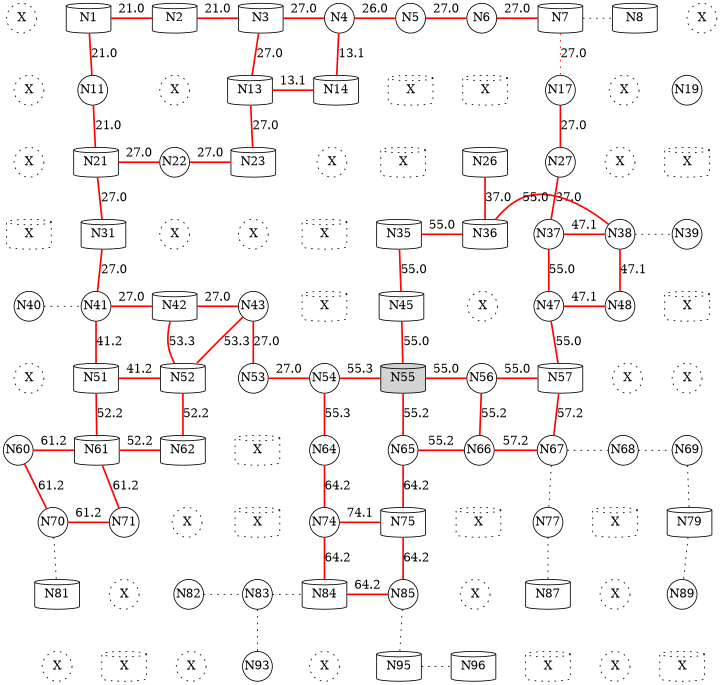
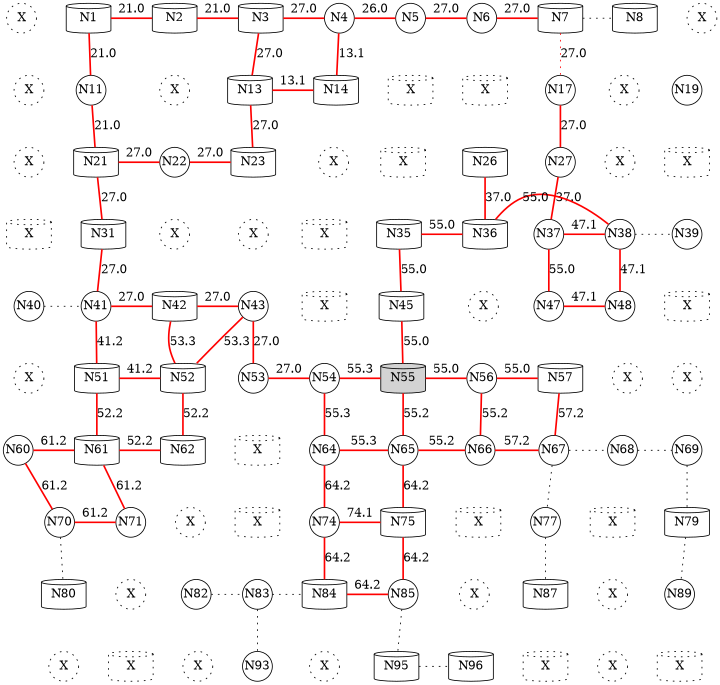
  digraph {
    node [fixedsize=true shape=circle]
    edge [dir=none style=invis]
    n1 [label=X style=dotted]
    N1 [shape=cylinder]
    N2 [shape=cylinder]
    N3 [shape=cylinder]
    N4
    N5
    N6
    N7 [shape=cylinder]
    N8 [shape=cylinder]
    n10 [label=X style=dotted]
    n11 [label=X style=dotted]
    N11
    n13 [label=X style=dotted]
    N13 [shape=cylinder]
    N14 [shape=cylinder]
    n16 [label=X shape=cylinder style=dotted]
    n17 [label=X shape=cylinder style=dotted]
    N17
    n19 [label=X style=dotted]
    N19
    n21 [label=X style=dotted]
    N21 [shape=cylinder]
    N22
    N23 [shape=cylinder]
    n25 [label=X style=dotted]
    n26 [label=X shape=cylinder style=dotted]
    N26 [shape=cylinder]
    N27
    n29 [label=X style=dotted]
    n30 [label=X shape=cylinder style=dotted]
    n31 [label=X shape=cylinder style=dotted]
    N31 [shape=cylinder]
    n33 [label=X style=dotted]
    n34 [label=X style=dotted]
    n35 [label=X shape=cylinder style=dotted]
    N35 [shape=cylinder]
    N36 [shape=cylinder]
    N37
    N38
    N39
    N40
    N41
    N42 [shape=cylinder]
    N43
    n45 [label=X shape=cylinder style=dotted]
    N45 [shape=cylinder]
    n47 [label=X style=dotted]
    N47
    N48
    n50 [label=X shape=cylinder style=dotted]
    n51 [label=X style=dotted]
    N51 [shape=cylinder]
    N52 [shape=cylinder]
    N53
    N54
    N55 [shape=cylinder style=filled]
    N56
    N57 [shape=cylinder]
    n59 [label=X style=dotted]
    n60 [label=X style=dotted]
    N60
    N61 [shape=cylinder]
    N62 [shape=cylinder]
    n64 [label=X shape=cylinder style=dotted]
    N64
    N65
    N66
    N67
    N68
    N69
    N70
    N71
    n73 [label=X style=dotted]
    n74 [label=X shape=cylinder style=dotted]
    N74
    N75 [shape=cylinder]
    n77 [label=X shape=cylinder style=dotted]
    N77
    n79 [label=X shape=cylinder style=dotted]
    N79 [shape=cylinder]
-   N80 [shape=cylinder label=N81]
+   N80 [shape=cylinder]
    n82 [label=X style=dotted]
    N82
    N83
    N84 [shape=cylinder]
    N85
    n87 [label=X style=dotted]
    N87 [shape=cylinder]
    n89 [label=X style=dotted]
    N89
    n91 [label=X style=dotted]
    n92 [label=X shape=cylinder style=dotted]
    n93 [label=X style=dotted]
    N93
    n95 [label=X style=dotted]
    N95 [shape=cylinder]
    N96 [shape=cylinder]
    n98 [label=X shape=cylinder style=dotted]
    n99 [label=X style=dotted]
    n100 [label=X shape=cylinder style=dotted]
    subgraph sub_1 {
      rank=same
      n1
      N1
      N2
      N3
      N4
      N5
      N6
      N7
      N8
      n10
    }
    subgraph sub_2 {
      rank=same
      n11
      N11
      n13
      N13
      N14
      n16
      n17
      N17
      n19
      N19
    }
    subgraph sub_3 {
      rank=same
      n21
      N21
      N22
      N23
      n25
      n26
      N26
      N27
      n29
      n30
    }
    subgraph sub_4 {
      rank=same
      n31
      N31
      n33
      n34
      n35
      N35
      N36
      N37
      N38
      N39
    }
    subgraph sub_5 {
      rank=same
      N40
      N41
      N42
      N43
      n45
      N45
      n47
      N47
      N48
      n50
    }
    subgraph sub_6 {
      rank=same
      n51
      N51
      N52
      N53
      N54
      N55
      N56
      N57
      n59
      n60
    }
    subgraph sub_7 {
      rank=same
      N60
      N61
      N62
      n64
      N64
      N65
      N66
      N67
      N68
      N69
    }
    subgraph sub_8 {
      rank=same
      N70
      N71
      n73
      n74
      N74
      N75
      n77
      N77
      n79
      N79
    }
    subgraph sub_9 {
      rank=same
      N80
      n82
      N82
      N83
      N84
      N85
      n87
      N87
      n89
      N89
    }
    subgraph sub_10 {
      rank=same
      n91
      n92
      n93
      N93
      n95
      N95
      N96
      n98
      n99
      n100
    }
    n1 -> N1 [label=" "]
    n1 -> n11 [label=" "]
    N1 -> N2 [color=red label=21.0 style=bold]
    N1 -> N11 [color=red label=21.0 style=bold]
    N2 -> N3 [color=red label=21.0 style=bold]
    N2 -> n13 [label=" "]
    N3 -> N4 [color=red label=27.0 style=bold]
    N3 -> N13 [color=red label=27.0 style=bold]
    N4 -> N5 [color=red label=26.0 style=bold]
    N4 -> N14 [color=red label=13.1 style=bold]
    N5 -> N6 [color=red label=27.0 style=bold]
    N5 -> n16 [label=" "]
    N6 -> N7 [color=red label=27.0 style=bold]
    N6 -> n17 [label=" "]
    N7 -> N8 [style=dotted]
    N7 -> N17 [color=red label=27.0 style=dotted]
    N8 -> n10 [label=" "]
    N8 -> n19 [label=" "]
    n10 -> N19 [label=" "]
    n11 -> N11 [label=" "]
    n11 -> n21 [label=" "]
    N11 -> n13 [label=" "]
    N11 -> N21 [color=red label=21.0 style=bold]
    n13 -> N13 [label=" "]
    n13 -> N22 [label=" "]
    N13 -> N14 [color=red label=13.1 style=bold]
    N13 -> N23 [color=red label=27.0 style=bold]
    N14 -> n16 [label=" "]
    N14 -> n25 [label=" "]
    n16 -> n17 [label=" "]
    n16 -> n26 [label=" "]
    n17 -> N17 [label=" "]
    n17 -> N26 [label=" "]
    N17 -> n19 [label=" "]
    N17 -> N27 [color=red label=27.0 style=bold]
    n19 -> N19 [label=" "]
    n19 -> n29 [label=" "]
    N19 -> n30 [label=" "]
    n21 -> N21 [label=" "]
    n21 -> n31 [label=" "]
    N21 -> N22 [color=red label=27.0 style=bold]
    N21 -> N31 [color=red label=27.0 style=bold]
    N22 -> N23 [color=red label=27.0 style=bold]
    N22 -> n33 [label=" "]
    N23 -> n25 [label=" "]
    N23 -> n34 [label=" "]
    n25 -> n26 [label=" "]
    n25 -> n35 [label=" "]
    n26 -> N26 [label=" "]
    n26 -> N35 [label=" "]
    N26 -> N36 [color=red label=37.0 style=bold]
    N27 -> n29 [label=" "]
    N27 -> N37 [color=red label=37.0 style=bold]
    n29 -> n30 [label=" "]
    n29 -> N38 [label=" "]
    n30 -> N39 [label=" "]
    n31 -> N31 [label=" "]
    n31 -> N40 [label=" "]
    N31 -> n33 [label=" "]
    N31 -> N41 [color=red label=27.0 style=bold]
    n33 -> n34 [label=" "]
    n33 -> N42 [label=" "]
    n34 -> n35 [label=" "]
    n34 -> N43 [label=" "]
    n35 -> N35 [label=" "]
    n35 -> n45 [label=" "]
    N35 -> N36 [color=red label=55.0 style=bold]
    N35 -> N45 [color=red label=55.0 style=bold]
    N36 -> N38 [color=red label=55.0 style=bold]
    N36 -> n47 [label=" "]
    N37 -> N38 [color=red label=47.1 style=bold]
    N37 -> N47 [color=red label=55.0 style=bold]
    N38 -> N39 [style=dotted]
    N38 -> N48 [color=red label=47.1 style=bold]
    N39 -> n50 [label=" "]
    N40 -> N41 [style=dotted]
    N40 -> n51 [label=" "]
    N41 -> N42 [color=red label=27.0 style=bold]
    N41 -> N51 [color=red label=41.2 style=bold]
    N42 -> N43 [color=red label=27.0 style=bold]
    N42 -> N52 [color=red label=53.3 style=bold]
    N43 -> n45 [label=" "]
    N43 -> N53 [color=red label=27.0 style=bold]
    n45 -> N45 [label=" "]
    n45 -> N54 [label=" "]
    N45 -> n47 [label=" "]
    N45 -> N55 [color=red label=55.0 style=bold]
    n47 -> N47 [label=" "]
    n47 -> N56 [label=" "]
    N47 -> N48 [color=red label=47.1 style=bold]
-   N47 -> N57 [color=red label=55.0 style=bold]
    N48 -> n50 [label=" "]
    N48 -> n59 [label=" "]
    n50 -> n60 [label=" "]
    n51 -> N51 [label=" "]
    n51 -> N60 [label=" "]
    N51 -> N52 [color=red label=41.2 style=bold]
    N51 -> N61 [color=red label=52.2 style=bold]
    N52 -> N43 [color=red label=53.3 style=bold]
    N52 -> N62 [color=red label=52.2 style=bold]
    N53 -> N54 [color=red label=27.0 style=bold]
    N53 -> n64 [label=" "]
    N54 -> N55 [color=red label=55.3 style=bold]
    N54 -> N64 [color=red label=55.3 style=bold]
    N55 -> N56 [color=red label=55.0 style=bold]
    N55 -> N65 [color=red label=55.2 style=bold]
    N56 -> N57 [color=red label=55.0 style=bold]
    N56 -> N66 [color=red label=55.2 style=bold]
    N57 -> n59 [label=" "]
    N57 -> N67 [color=red label=57.2 style=bold]
    n59 -> n60 [label=" "]
    n59 -> N68 [label=" "]
    n60 -> N69 [label=" "]
    N60 -> N61 [color=red label=61.2 style=bold]
    N60 -> N70 [color=red label=61.2 style=bold]
    N61 -> N62 [color=red label=52.2 style=bold]
    N61 -> N71 [color=red label=61.2 style=bold]
    N62 -> n64 [label=" "]
    N62 -> n73 [label=" "]
    n64 -> N64 [label=" "]
    n64 -> n74 [label=" "]
+   N64 -> N65 [color=red label=55.3 style=bold]
    N64 -> N74 [color=red label=64.2 style=bold]
    N65 -> N66 [color=red label=55.2 style=bold]
    N65 -> N75 [color=red label=64.2 style=bold]
    N66 -> N67 [color=red label=57.2 style=bold]
    N66 -> n77 [label=" "]
    N67 -> N68 [style=dotted]
    N67 -> N77 [style=dotted]
    N68 -> N69 [style=dotted]
    N68 -> n79 [label=" "]
    N69 -> N79 [style=dotted]
    N70 -> N71 [color=red label=61.2 style=bold]
    N70 -> N80 [style=dotted]
    N71 -> n73 [label=" "]
    N71 -> n82 [label=" "]
    n73 -> n74 [label=" "]
    n73 -> N82 [label=" "]
    n74 -> N74 [label=" "]
    n74 -> N83 [label=" "]
    N74 -> N75 [color=red label=74.1 style=bold]
    N74 -> N84 [color=red label=64.2 style=bold]
    N75 -> n77 [label=" "]
    N75 -> N85 [color=red label=64.2 style=bold]
    n77 -> N77 [label=" "]
    n77 -> n87 [label=" "]
    N77 -> n79 [label=" "]
    N77 -> N87 [style=dotted]
    n79 -> N79 [label=" "]
    n79 -> n89 [label=" "]
    N79 -> N89 [style=dotted]
    N80 -> n82 [label=" "]
    N80 -> n91 [label=" "]
    n82 -> N82 [label=" "]
    n82 -> n92 [label=" "]
    N82 -> N83 [style=dotted]
    N82 -> n93 [label=" "]
    N83 -> N84 [style=dotted]
    N83 -> N93 [style=dotted]
    N84 -> N85 [color=red label=64.2 style=bold]
    N84 -> n95 [label=" "]
    N85 -> n87 [label=" "]
    N85 -> N95 [style=dotted]
    n87 -> N87 [label=" "]
    n87 -> N96 [label=" "]
    N87 -> n89 [label=" "]
    N87 -> n98 [label=" "]
    n89 -> N89 [label=" "]
    n89 -> n99 [label=" "]
    N89 -> n100 [label=" "]
    n91 -> n92 [label=" "]
    n92 -> n93 [label=" "]
    n93 -> N93 [label=" "]
    N93 -> n95 [label=" "]
    n95 -> N95 [label=" "]
    N95 -> N96 [style=dotted]
    N96 -> n98 [label=" "]
    n98 -> n99 [label=" "]
    n99 -> n100 [label=" "]
  }
